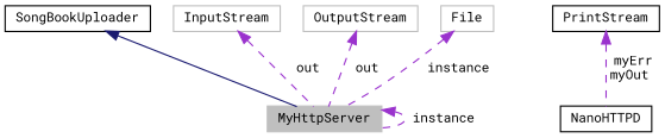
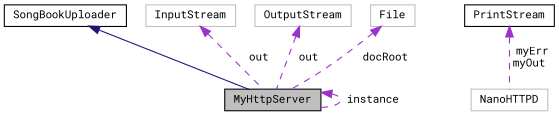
  digraph {
    fontname="Roboto Mono"
    node [color=black fillcolor=white fontname="Roboto Mono" fontsize=10 shape=record style=filled]
    edge [color=darkorchid3 dir=back fontname="Roboto Mono" fontsize=10 labelfontname=Helvetica labelfontsize=10 style=dashed]
-   n1 [color=grey75 fillcolor=grey75 fontcolor=black height=0.2 label=MyHttpServer width=0.4]
-   n2 [height=0.2 label=NanoHTTPD width=0.4]
+   n1 [fillcolor=grey75 fontcolor=black height=0.2 label=MyHttpServer width=0.4]
+   n2 [color=grey75 height=0.2 label=NanoHTTPD width=0.4]
    n3 [height=0.2 label=PrintStream width=0.4]
    n4 [height=0.2 label=SongBookUploader width=0.4]
    n5 [color=grey75 height=0.2 label=InputStream width=0.4]
    n6 [color=grey75 height=0.2 label=OutputStream width=0.4]
    n7 [color=grey75 height=0.2 label=File width=0.4]
    n1 -> n1 [label=" instance"]
    n3 -> n2 [label=" myErr\nmyOut"]
    n4 -> n1 [color=midnightblue style=solid]
    n5 -> n1 [label=" out"]
    n6 -> n1 [label=" out"]
-   n7 -> n1 [label=" instance"]
+   n7 -> n1 [label=" docRoot"]
  }
